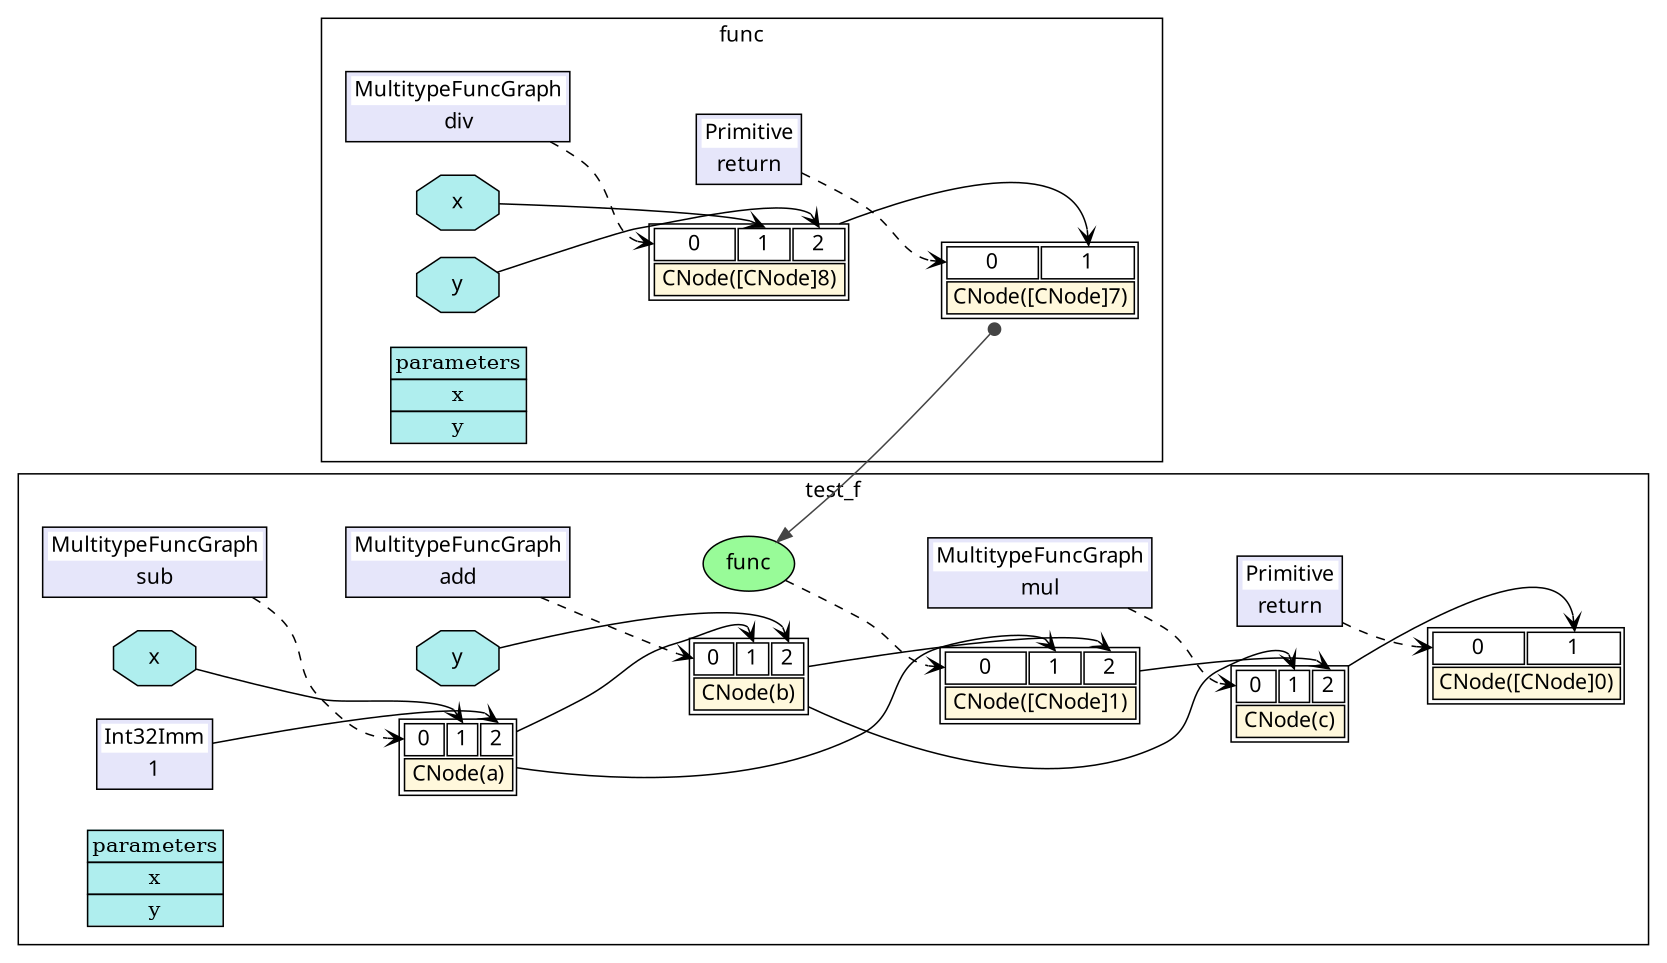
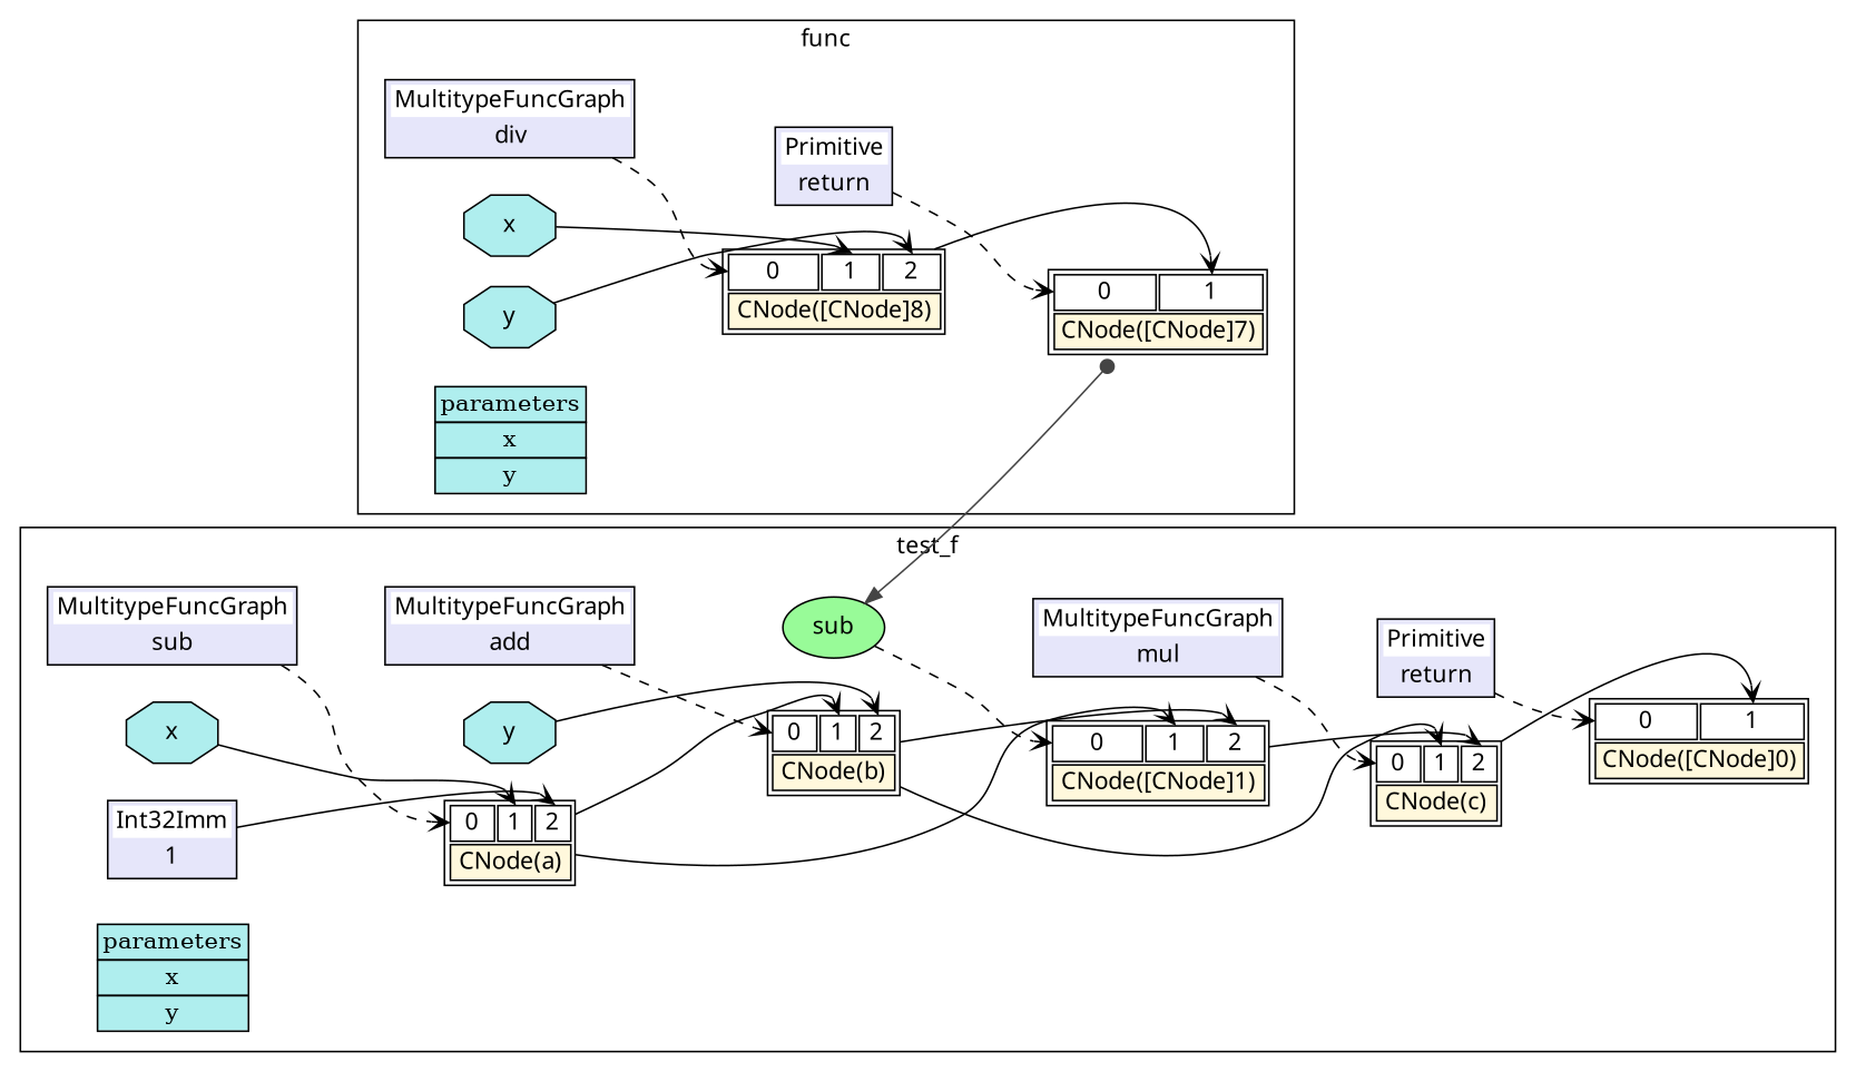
  digraph {
    compound=true
    rankdir=LR
    node [fontname=HuaweiSans shape=plaintext]
    edge [arrowhead=vee headport=1 tailport=core]
    n1 [label=<<table port='core'> <tr><td port='0'>0</td><td port='1'>1</td></tr> <tr><td colspan='2' bgcolor='cornsilk'>CNode([CNode]0)</td></tr> </table>>]
    n2 [label=<<table port='core'> <tr><td port='0'>0</td><td port='1'>1</td><td port='2'>2</td></tr> <tr><td colspan='3' bgcolor='cornsilk'>CNode(c)</td></tr> </table>>]
    n3 [label=<<table port='core'> <tr><td port='0'>0</td><td port='1'>1</td><td port='2'>2</td></tr> <tr><td colspan='3' bgcolor='cornsilk'>CNode([CNode]1)</td></tr> </table>>]
    n4 [label=<<table port='core'> <tr><td port='0'>0</td><td port='1'>1</td><td port='2'>2</td></tr> <tr><td colspan='3' bgcolor='cornsilk'>CNode(b)</td></tr> </table>>]
    n5 [label=<<table port='core'> <tr><td port='0'>0</td><td port='1'>1</td><td port='2'>2</td></tr> <tr><td colspan='3' bgcolor='cornsilk'>CNode(a)</td></tr> </table>>]
    n6 [label=<<table port='core' cellborder='0' cellspacing='2' bgcolor='lavender'><tr><td bgcolor='white'>Primitive</td></tr><tr><td>return</td></tr></table>>]
    n7 [label=<<table port='core' cellborder='0' cellspacing='2' bgcolor='lavender'><tr><td bgcolor='white'>MultitypeFuncGraph</td></tr><tr><td>mul</td></tr></table>>]
-   n8 [fillcolor=palegreen label=func shape=oval style=filled]
+   n8 [fillcolor=palegreen label=sub shape=oval style=filled]
    n9 [label=<<table port='core' cellborder='0' cellspacing='2' bgcolor='lavender'><tr><td bgcolor='white'>MultitypeFuncGraph</td></tr><tr><td>add</td></tr></table>>]
    n10 [fillcolor=paleturquoise label=y shape=octagon style=filled]
    n11 [label=<<table port='core' cellborder='0' cellspacing='2' bgcolor='lavender'><tr><td bgcolor='white'>MultitypeFuncGraph</td></tr><tr><td>sub</td></tr></table>>]
    n12 [fillcolor=paleturquoise label=x shape=octagon style=filled]
    n13 [label=<<table port='core' cellborder='0' cellspacing='2' bgcolor='lavender'><tr><td bgcolor='white'>Int32Imm</td></tr><tr><td>1</td></tr></table>>]
    n14 [label=<<table bgcolor='paleturquoise' cellspacing='0' cellborder='1' border='0'><tr><td>parameters</td></tr><tr><td>x</td></tr><tr><td>y</td></tr></table>> fontname=""]
    n15 [label=<<table port='core'> <tr><td port='0'>0</td><td port='1'>1</td></tr> <tr><td colspan='2' bgcolor='cornsilk'>CNode([CNode]7)</td></tr> </table>>]
    n16 [label=<<table port='core'> <tr><td port='0'>0</td><td port='1'>1</td><td port='2'>2</td></tr> <tr><td colspan='3' bgcolor='cornsilk'>CNode([CNode]8)</td></tr> </table>>]
    n17 [label=<<table port='core' cellborder='0' cellspacing='2' bgcolor='lavender'><tr><td bgcolor='white'>Primitive</td></tr><tr><td>return</td></tr></table>>]
    n18 [label=<<table port='core' cellborder='0' cellspacing='2' bgcolor='lavender'><tr><td bgcolor='white'>MultitypeFuncGraph</td></tr><tr><td>div</td></tr></table>>]
    n19 [fillcolor=paleturquoise label=x shape=octagon style=filled]
    n20 [fillcolor=paleturquoise label=y shape=octagon style=filled]
    n21 [label=<<table bgcolor='paleturquoise' cellspacing='0' cellborder='1' border='0'><tr><td>parameters</td></tr><tr><td>x</td></tr><tr><td>y</td></tr></table>> fontname=""]
    subgraph cluster_1 {
      fontname=HuaweiSans
      label=test_f
      n1
      n2
      n3
      n4
      n5
      n6
      n7
      n8
      n9
      n10
      n11
      n12
      n13
      n14
    }
    subgraph cluster_2 {
      fontname=HuaweiSans
      label=func
      n15
      n16
      n17
      n18
      n19
      n20
      n21
    }
    n2 -> n1
    n3 -> n2 [headport=2]
    n4 -> n2
    n4 -> n3 [headport=2]
    n5 -> n3
    n5 -> n4
    n6 -> n1 [headport=0 style=dashed]
    n7 -> n2 [headport=0 style=dashed]
    n8 -> n3 [headport=0 style=dashed tailport=""]
    n8 -> n15 [arrowhead=dot color="#444444" dir=both style=filled headport="" tailport=""]
    n9 -> n4 [headport=0 style=dashed]
    n10 -> n4 [headport=2 tailport=""]
    n11 -> n5 [headport=0 style=dashed]
    n12 -> n5 [tailport=""]
    n13 -> n5 [headport=2]
    n16 -> n15
    n17 -> n15 [headport=0 style=dashed]
    n18 -> n16 [headport=0 style=dashed]
    n19 -> n16 [tailport=""]
    n20 -> n16 [headport=2 tailport=""]
  }
